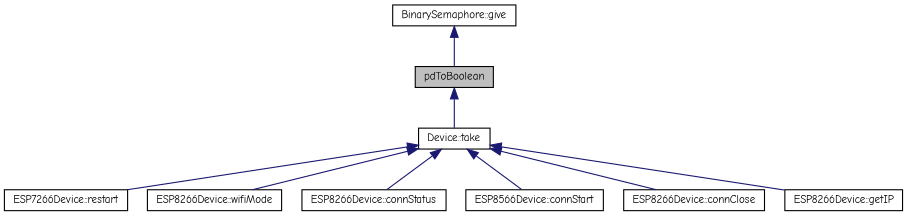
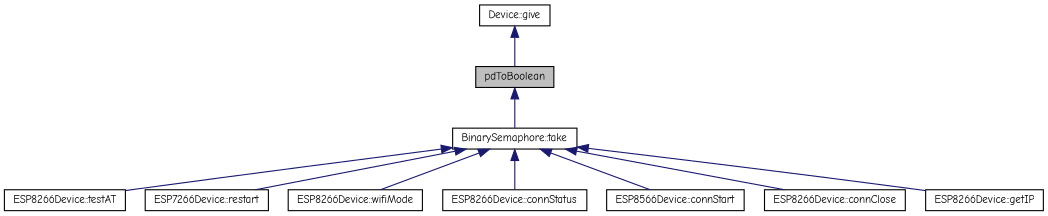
  digraph {
    fontname="Comic Neue"
    rankdir=TB
    node [color=black fillcolor=white fontname="Comic Neue" fontsize=10 shape=record style=filled]
    edge [color=midnightblue dir=back fontname="Comic Neue" fontsize=10 labelfontname=Helvetica labelfontsize=10 style=solid]
    n1 [fillcolor=grey75 fontcolor=black height=0.2 label=pdToBoolean width=0.4]
-   n2 [height=0.2 label="Device::take" width=0.4]
+   n2 [height=0.2 label="BinarySemaphore::take" width=0.4]
+   n3 [height=0.2 label="ESP8266Device::testAT" width=0.4]
    n4 [height=0.2 label="ESP7266Device::restart" width=0.4]
    n5 [height=0.2 label="ESP8266Device::wifiMode" width=0.4]
    n6 [height=0.2 label="ESP8266Device::connStatus" width=0.4]
    n7 [height=0.2 label="ESP8566Device::connStart" width=0.4]
    n8 [height=0.2 label="ESP8266Device::connClose" width=0.4]
    n9 [height=0.2 label="ESP8266Device::getIP" width=0.4]
-   n10 [height=0.2 label="BinarySemaphore::give" width=0.4]
+   n10 [height=0.2 label="Device::give" width=0.4]
    n1 -> n2
+   n2 -> n3
    n2 -> n4
    n2 -> n5
    n2 -> n6
    n2 -> n7
    n2 -> n8
    n2 -> n9
    n10 -> n1
  }
